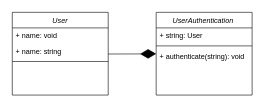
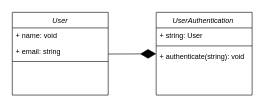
  <mxCell id="0" />
  <mxCell id="1" parent="0" />
  <mxCell id="2" value="User" style="swimlane;fontStyle=2;align=center;verticalAlign=top;childLayout=stackLayout;horizontal=1;startSize=26;horizontalStack=0;resizeParent=1;resizeLast=0;collapsible=1;marginBottom=0;rounded=0;shadow=0;strokeWidth=1;" vertex="1" parent="1"><mxGeometry x="20" y="20" width="160" height="138" as="geometry"><mxRectangle x="230" y="140" width="160" height="26" as="alternateBounds" /></mxGeometry></mxCell>
  <mxCell id="3" value="+ name: void" style="text;align=left;verticalAlign=top;spacingLeft=4;spacingRight=4;overflow=hidden;rotatable=0;points=[[0,0.5],[1,0.5]];portConstraint=eastwest;" vertex="1" parent="2"><mxGeometry y="26" width="160" height="26" as="geometry" /></mxCell>
- <mxCell id="4" value="+ name: string" style="text;align=left;verticalAlign=top;spacingLeft=4;spacingRight=4;overflow=hidden;rotatable=0;points=[[0,0.5],[1,0.5]];portConstraint=eastwest;" vertex="1" parent="2"><mxGeometry y="52" width="160" height="26" as="geometry" /></mxCell>
+ <mxCell id="4" value="+ email: string" style="text;align=left;verticalAlign=top;spacingLeft=4;spacingRight=4;overflow=hidden;rotatable=0;points=[[0,0.5],[1,0.5]];portConstraint=eastwest;" vertex="1" parent="2"><mxGeometry y="52" width="160" height="26" as="geometry" /></mxCell>
  <mxCell id="5" value="" style="line;html=1;strokeWidth=1;align=left;verticalAlign=middle;spacingTop=-1;spacingLeft=3;spacingRight=3;rotatable=0;labelPosition=right;points=[];portConstraint=eastwest;" vertex="1" parent="2"><mxGeometry y="78" width="160" height="8" as="geometry" /></mxCell>
  <mxCell id="6" value="UserAuthentication " style="swimlane;fontStyle=2;align=center;verticalAlign=top;childLayout=stackLayout;horizontal=1;startSize=26;horizontalStack=0;resizeParent=1;resizeLast=0;collapsible=1;marginBottom=0;rounded=0;shadow=0;strokeWidth=1;" vertex="1" parent="1"><mxGeometry x="260" y="20" width="160" height="138" as="geometry"><mxRectangle x="230" y="140" width="160" height="26" as="alternateBounds" /></mxGeometry></mxCell>
  <mxCell id="7" value="+ string: User" style="text;align=left;verticalAlign=top;spacingLeft=4;spacingRight=4;overflow=hidden;rotatable=0;points=[[0,0.5],[1,0.5]];portConstraint=eastwest;" vertex="1" parent="6"><mxGeometry y="26" width="160" height="26" as="geometry" /></mxCell>
  <mxCell id="8" value="" style="line;html=1;strokeWidth=1;align=left;verticalAlign=middle;spacingTop=-1;spacingLeft=3;spacingRight=3;rotatable=0;labelPosition=right;points=[];portConstraint=eastwest;" vertex="1" parent="6"><mxGeometry y="52" width="160" height="8" as="geometry" /></mxCell>
  <mxCell id="9" value="+ authenticate(string): void" style="text;align=left;verticalAlign=top;spacingLeft=4;spacingRight=4;overflow=hidden;rotatable=0;points=[[0,0.5],[1,0.5]];portConstraint=eastwest;" vertex="1" parent="6"><mxGeometry y="60" width="160" height="26" as="geometry" /></mxCell>
  <mxCell id="10" value="" style="endArrow=diamondThin;endFill=1;endSize=24;html=1;rounded=0;" edge="1" parent="1" target="6"><mxGeometry width="160" relative="1" as="geometry"><mxPoint x="180" y="89.528" as="sourcePoint" /><mxPoint x="260" y="59.996" as="targetPoint" /></mxGeometry></mxCell>
